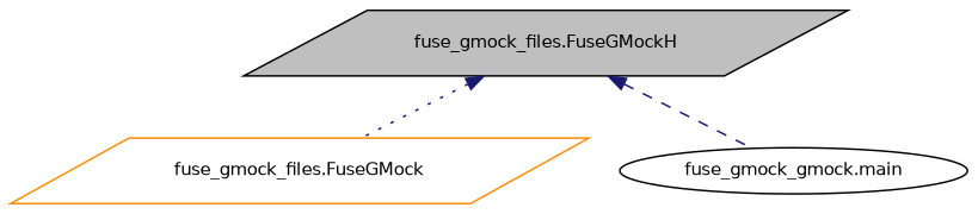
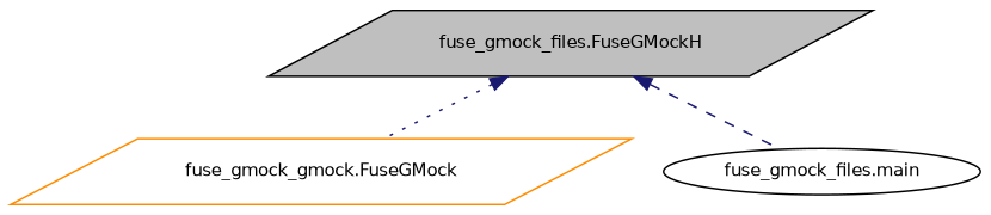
  digraph {
    rankdir=TB
    node [color=black fillcolor=white fontname=Helvetica fontsize=10 shape=parallelogram style=filled]
    edge [color=midnightblue dir=back fontname=Helvetica fontsize=10 labelfontname=Helvetica labelfontsize=10]
    n1 [fillcolor=grey75 fontcolor=black height=0.2 label="fuse_gmock_files.FuseGMockH" width=0.4]
-   n2 [color=darkorange height=0.2 label="fuse_gmock_files.FuseGMock" width=0.4]
-   n3 [height=0.2 label="fuse_gmock_gmock.main" shape=ellipse width=0.4]
+   n2 [color=darkorange height=0.2 label="fuse_gmock_gmock.FuseGMock" width=0.4]
+   n3 [height=0.2 label="fuse_gmock_files.main" shape=ellipse width=0.4]
    n1 -> n2 [style=dotted]
    n1 -> n3 [style=dashed]
  }
